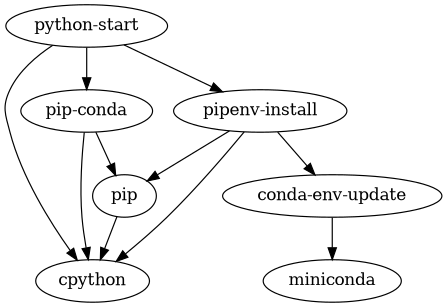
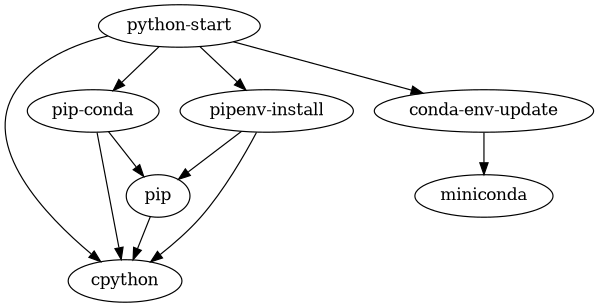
  digraph {
    n1 [label=cpython]
    n2 [label=pip]
    n3 [label="pip-conda"]
    n4 [label="pipenv-install"]
    n5 [label=miniconda]
    n6 [label="conda-env-update"]
    n7 [label="python-start"]
    n2 -> n1
    n3 -> n1
    n3 -> n2
    n4 -> n1
    n4 -> n2
    n6 -> n5
    n7 -> n1
    n7 -> n3
    n7 -> n4
-   n4 -> n6
+   n7 -> n6
  }
